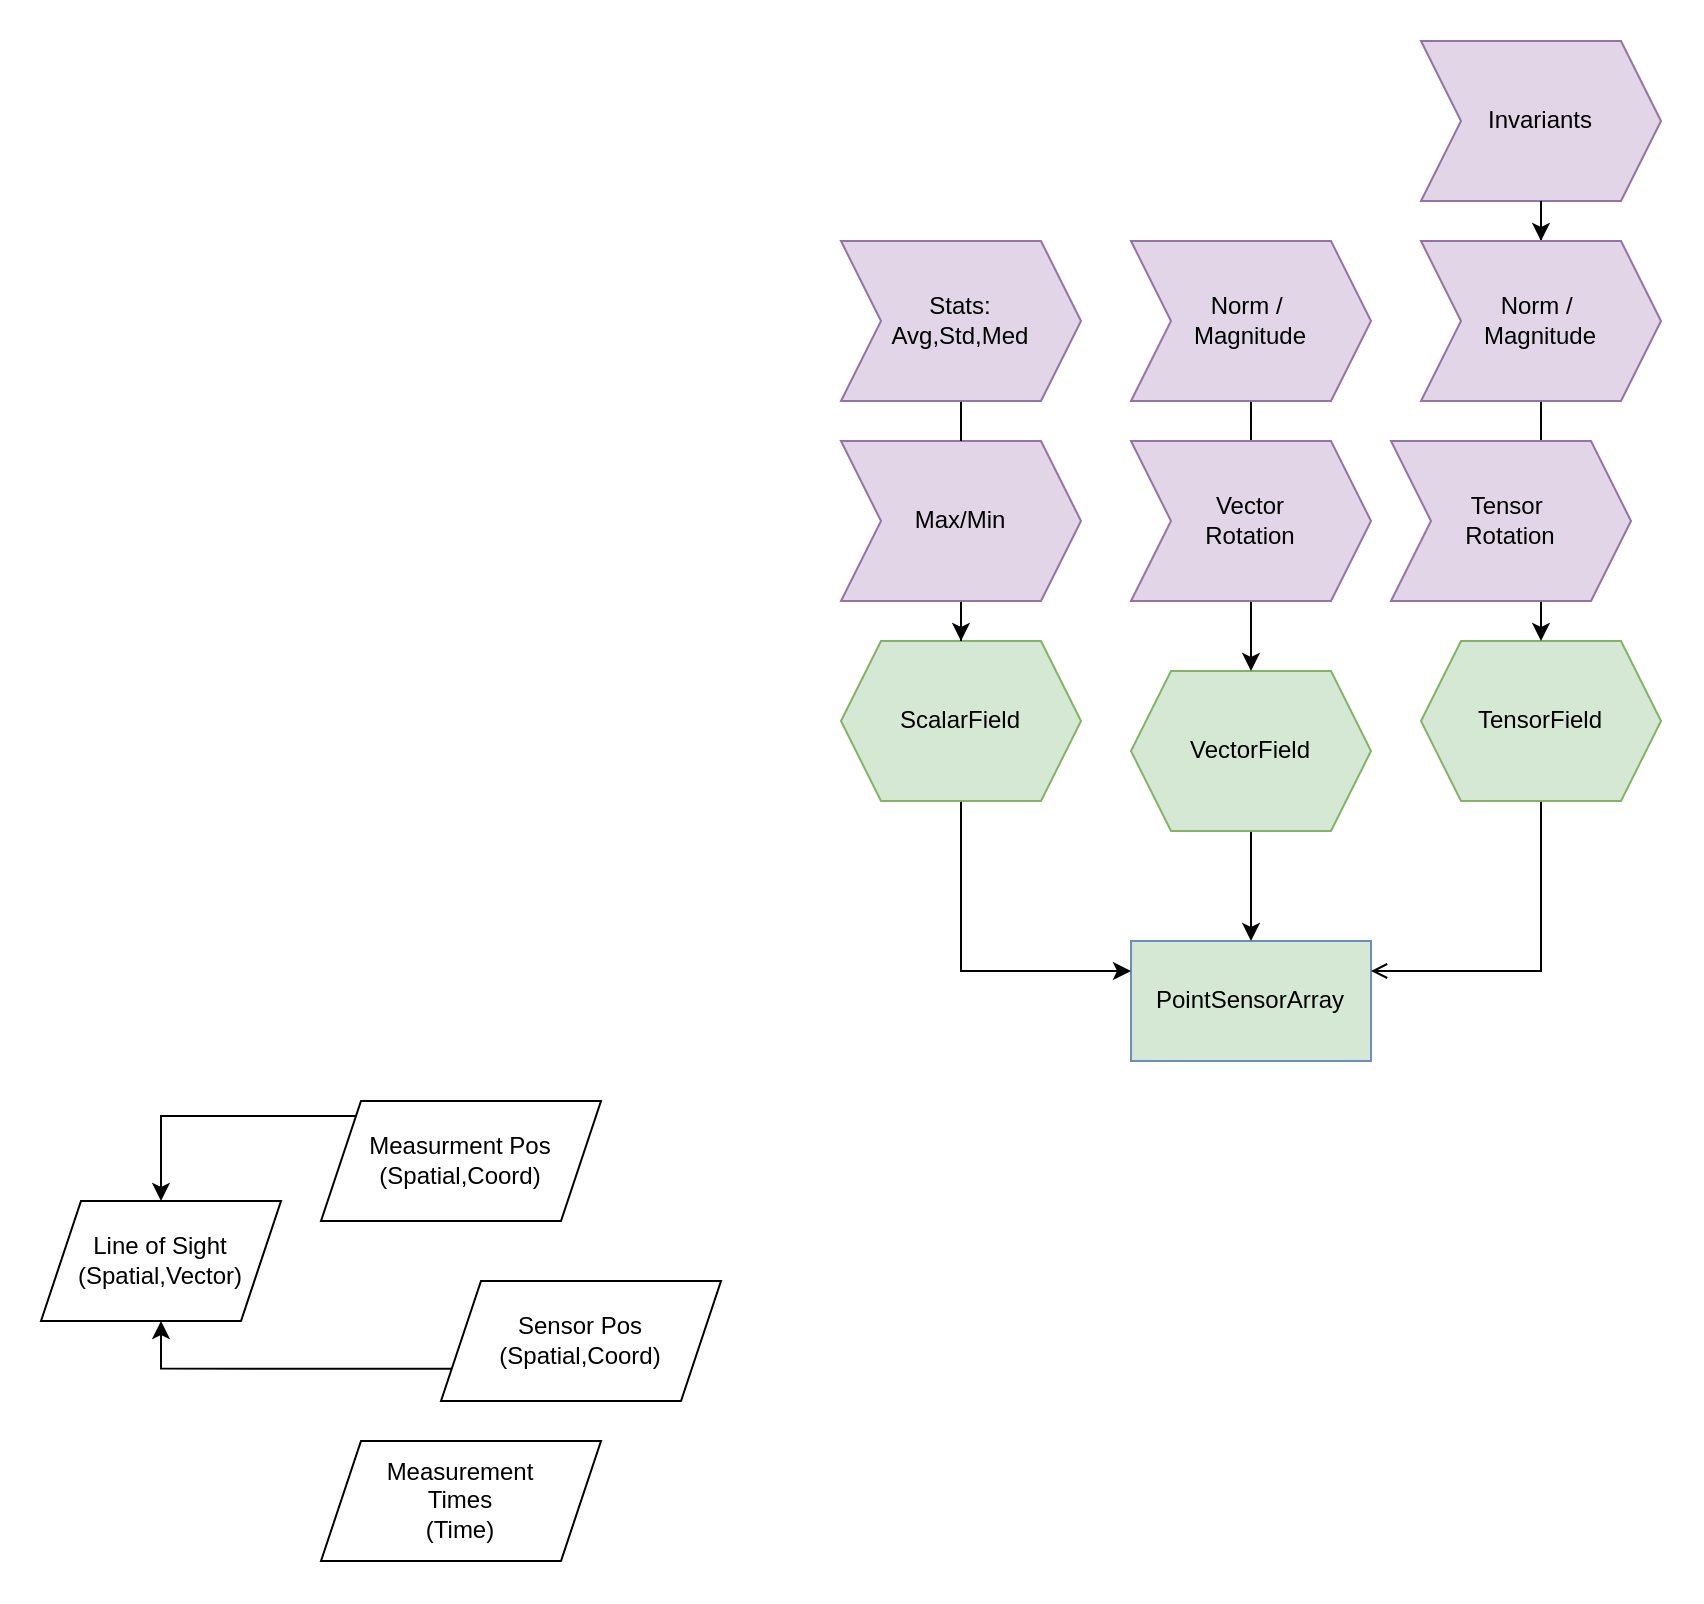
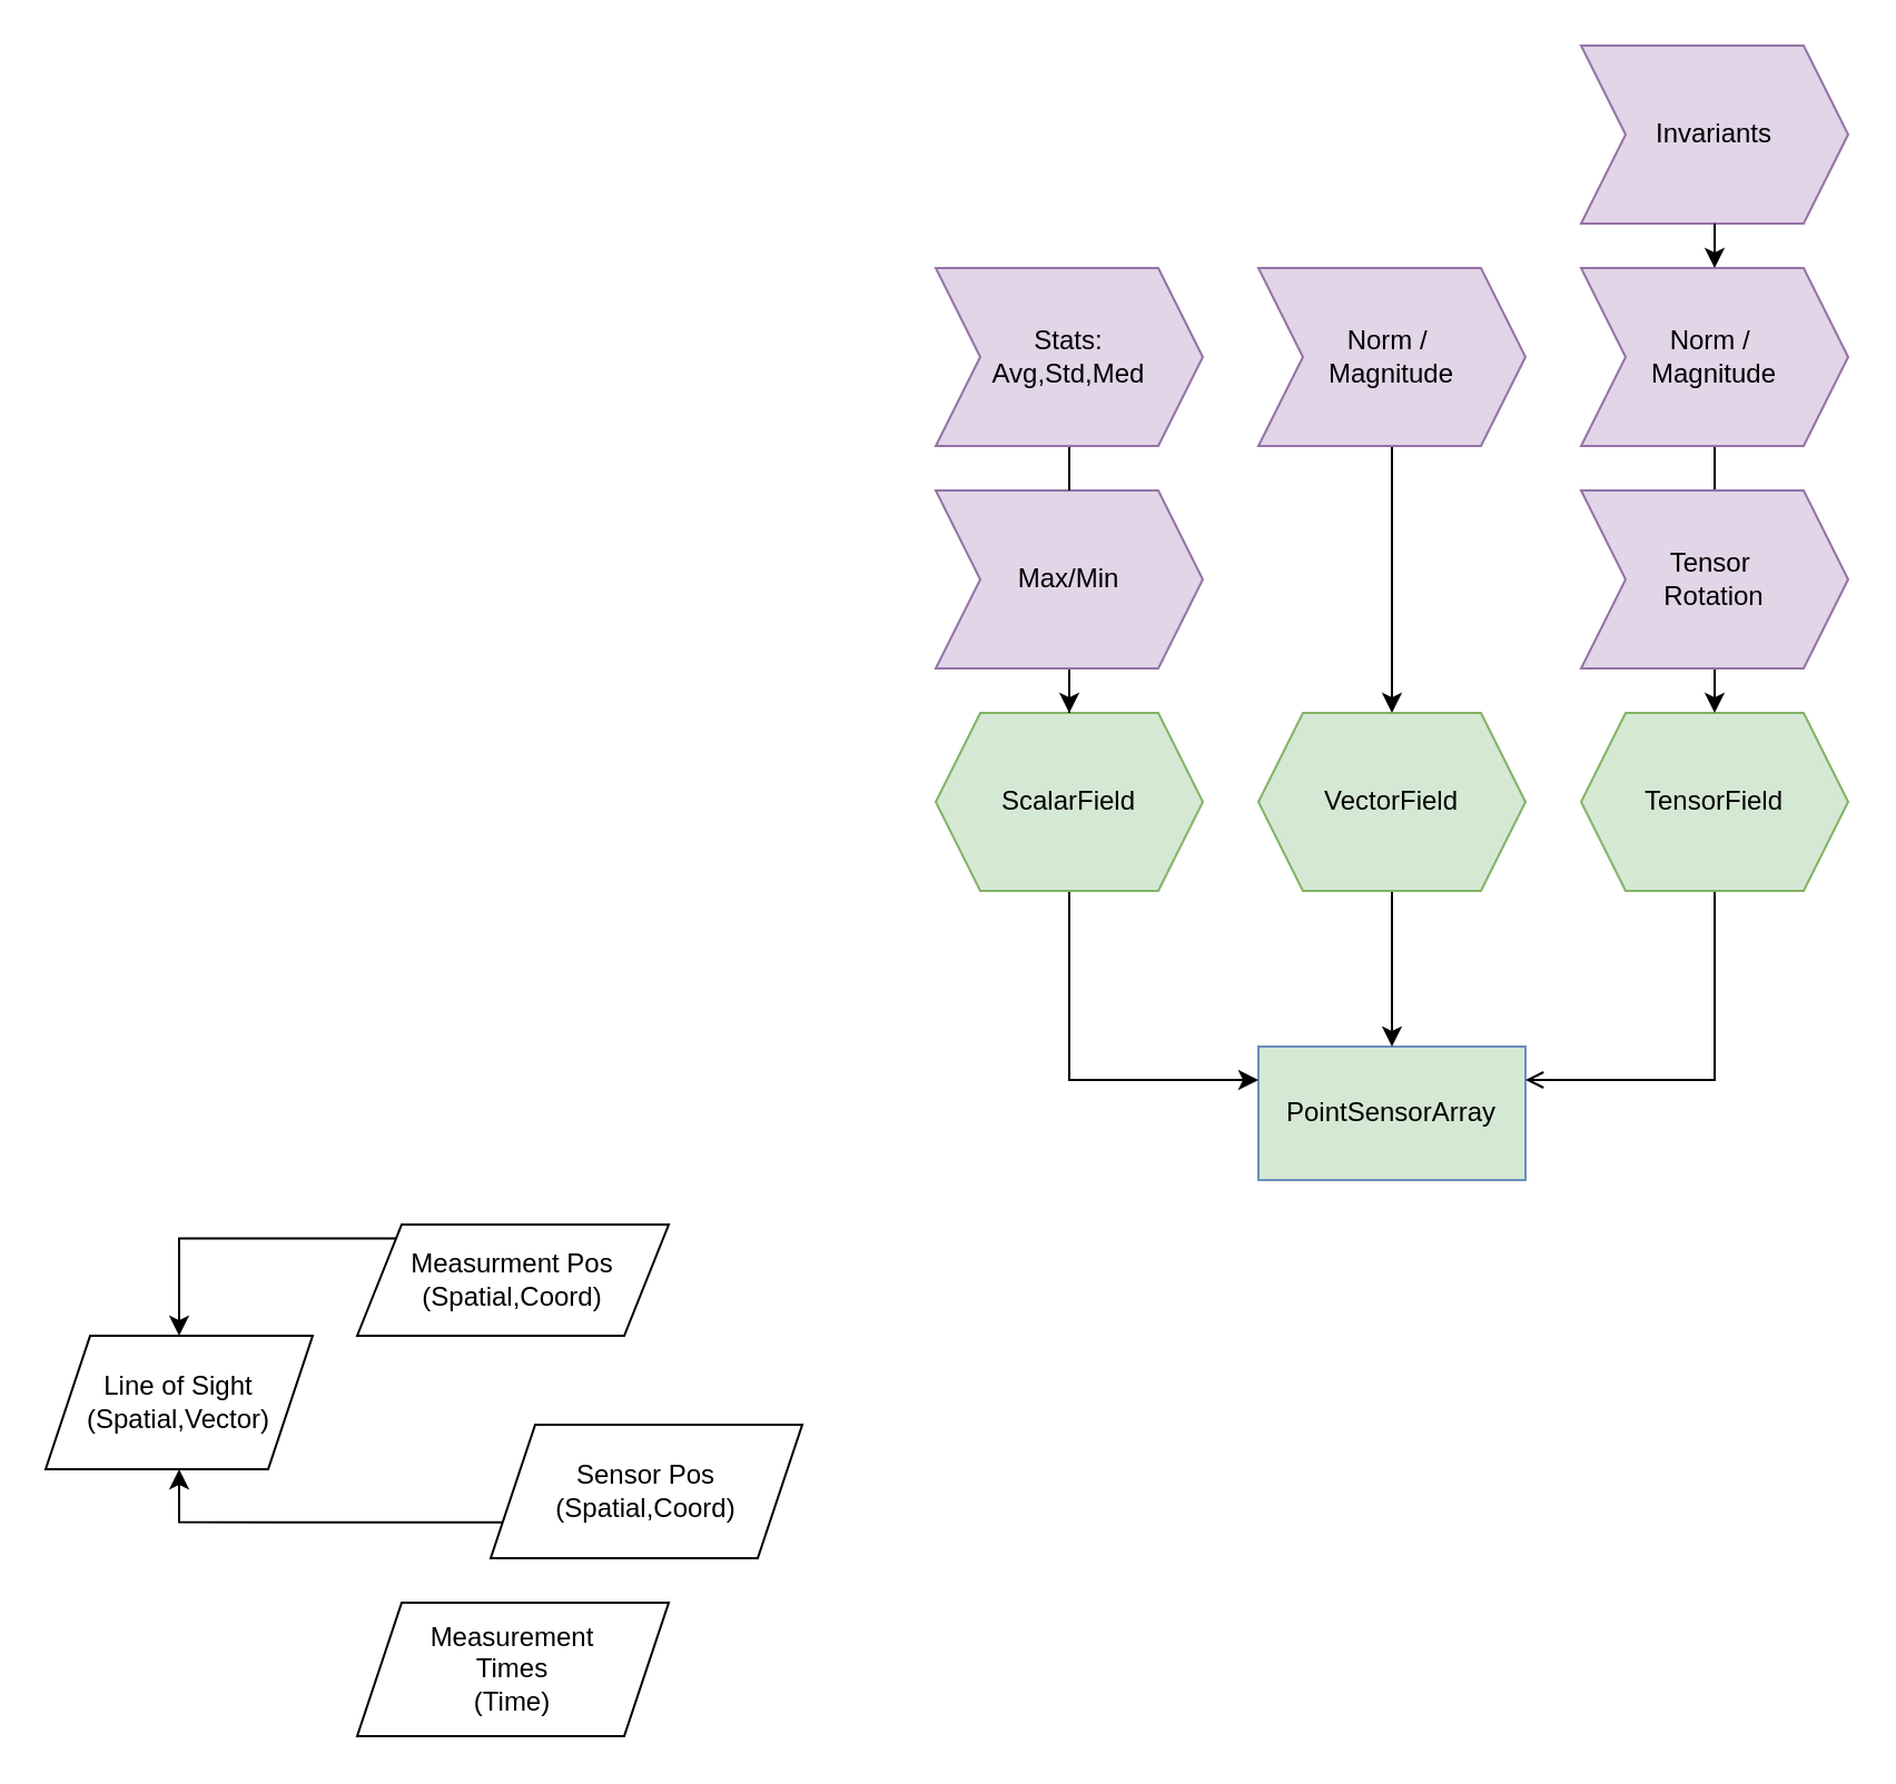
  <mxCell id="0" />
  <mxCell id="1" parent="0" />
  <mxCell id="2" value="PointSensorArray" style="rounded=0;whiteSpace=wrap;html=1;fillColor=#d5e8d4;strokeColor=#6c8ebf;" parent="1" vertex="1"><mxGeometry x="565" y="470" width="120" height="60" as="geometry" /></mxCell>
  <mxCell id="3" style="edgeStyle=orthogonalEdgeStyle;rounded=0;orthogonalLoop=1;jettySize=auto;html=1;entryX=0;entryY=0.25;entryDx=0;entryDy=0;exitX=0.5;exitY=1;exitDx=0;exitDy=0;" edge="1" parent="1" source="4" target="2"><mxGeometry relative="1" as="geometry" /></mxCell>
  <mxCell id="4" value="ScalarField" style="shape=hexagon;perimeter=hexagonPerimeter2;whiteSpace=wrap;html=1;fixedSize=1;fillColor=#d5e8d4;strokeColor=#82b366;" parent="1" vertex="1"><mxGeometry x="420" y="320" width="120" height="80" as="geometry" /></mxCell>
  <mxCell id="5" style="edgeStyle=orthogonalEdgeStyle;rounded=0;orthogonalLoop=1;jettySize=auto;html=1;exitX=0.5;exitY=1;exitDx=0;exitDy=0;entryX=0.5;entryY=0;entryDx=0;entryDy=0;" edge="1" parent="1" source="6" target="2"><mxGeometry relative="1" as="geometry" /></mxCell>
- <mxCell id="6" value="VectorField" style="shape=hexagon;perimeter=hexagonPerimeter2;whiteSpace=wrap;html=1;fixedSize=1;fillColor=#d5e8d4;strokeColor=#82b366;" parent="1" vertex="1"><mxGeometry x="565" y="335" width="120" height="80" as="geometry" /></mxCell>
+ <mxCell id="6" value="VectorField" style="shape=hexagon;perimeter=hexagonPerimeter2;whiteSpace=wrap;html=1;fixedSize=1;fillColor=#d5e8d4;strokeColor=#82b366;" parent="1" vertex="1"><mxGeometry x="565" y="320" width="120" height="80" as="geometry" /></mxCell>
  <mxCell id="7" style="edgeStyle=orthogonalEdgeStyle;rounded=0;orthogonalLoop=1;jettySize=auto;html=1;exitX=0.5;exitY=1;exitDx=0;exitDy=0;entryX=1;entryY=0.25;entryDx=0;entryDy=0;endArrow=open;" edge="1" parent="1" source="8" target="2"><mxGeometry relative="1" as="geometry" /></mxCell>
  <mxCell id="8" value="TensorField" style="shape=hexagon;perimeter=hexagonPerimeter2;whiteSpace=wrap;html=1;fixedSize=1;fillColor=#d5e8d4;strokeColor=#82b366;" parent="1" vertex="1"><mxGeometry x="710" y="320" width="120" height="80" as="geometry" /></mxCell>
  <mxCell id="9" style="edgeStyle=orthogonalEdgeStyle;rounded=0;orthogonalLoop=1;jettySize=auto;html=1;exitX=0;exitY=0;exitDx=0;exitDy=0;entryX=0.5;entryY=0;entryDx=0;entryDy=0;" parent="1" source="10" target="22" edge="1"><mxGeometry relative="1" as="geometry" /></mxCell>
- <mxCell id="10" value="Measurment Pos&lt;div&gt;(Spatial,Coord)&lt;/div&gt;" style="shape=parallelogram;perimeter=parallelogramPerimeter;whiteSpace=wrap;html=1;fixedSize=1;" parent="1" vertex="1"><mxGeometry x="160" y="550" width="140" height="60" as="geometry" /></mxCell>
+ <mxCell id="10" value="Measurment Pos&lt;div&gt;(Spatial,Coord)&lt;/div&gt;" style="shape=parallelogram;perimeter=parallelogramPerimeter;whiteSpace=wrap;html=1;fixedSize=1;" parent="1" vertex="1"><mxGeometry x="160" y="550" width="140" height="50" as="geometry" /></mxCell>
  <mxCell id="11" style="edgeStyle=orthogonalEdgeStyle;rounded=0;orthogonalLoop=1;jettySize=auto;html=1;exitX=0;exitY=0.75;exitDx=0;exitDy=0;entryX=0.5;entryY=1;entryDx=0;entryDy=0;" parent="1" source="12" target="22" edge="1"><mxGeometry relative="1" as="geometry" /></mxCell>
  <mxCell id="12" value="Sensor Pos&lt;div&gt;(Spatial,Coord)&lt;/div&gt;" style="shape=parallelogram;perimeter=parallelogramPerimeter;whiteSpace=wrap;html=1;fixedSize=1;" parent="1" vertex="1"><mxGeometry x="220" y="640" width="140" height="60" as="geometry" /></mxCell>
  <mxCell id="13" style="edgeStyle=orthogonalEdgeStyle;rounded=0;orthogonalLoop=1;jettySize=auto;html=1;" edge="1" parent="1" source="14" target="6"><mxGeometry relative="1" as="geometry" /></mxCell>
  <mxCell id="14" value="Norm /&amp;nbsp;&lt;div&gt;Magnitude&lt;/div&gt;" style="shape=step;perimeter=stepPerimeter;whiteSpace=wrap;html=1;fixedSize=1;fillColor=#e1d5e7;strokeColor=#9673a6;" parent="1" vertex="1"><mxGeometry x="565" y="120" width="120" height="80" as="geometry" /></mxCell>
- <mxCell id="15" value="&lt;div&gt;Vector&lt;/div&gt;Rotation" style="shape=step;perimeter=stepPerimeter;whiteSpace=wrap;html=1;fixedSize=1;fillColor=#e1d5e7;strokeColor=#9673a6;" parent="1" vertex="1"><mxGeometry x="565" y="220" width="120" height="80" as="geometry" /></mxCell>
  <mxCell id="16" style="edgeStyle=orthogonalEdgeStyle;rounded=0;orthogonalLoop=1;jettySize=auto;html=1;" edge="1" parent="1" source="17" target="4"><mxGeometry relative="1" as="geometry" /></mxCell>
  <mxCell id="17" value="Max/Min" style="shape=step;perimeter=stepPerimeter;whiteSpace=wrap;html=1;fixedSize=1;fillColor=#e1d5e7;strokeColor=#9673a6;" parent="1" vertex="1"><mxGeometry x="420" y="220" width="120" height="80" as="geometry" /></mxCell>
  <mxCell id="18" style="edgeStyle=orthogonalEdgeStyle;rounded=0;orthogonalLoop=1;jettySize=auto;html=1;endArrow=none;endFill=0;" edge="1" parent="1" source="19" target="17"><mxGeometry relative="1" as="geometry" /></mxCell>
  <mxCell id="19" value="Stats:&lt;div&gt;Avg,Std,Med&lt;/div&gt;" style="shape=step;perimeter=stepPerimeter;whiteSpace=wrap;html=1;fixedSize=1;fillColor=#e1d5e7;strokeColor=#9673a6;" parent="1" vertex="1"><mxGeometry x="420" y="120" width="120" height="80" as="geometry" /></mxCell>
  <mxCell id="20" style="edgeStyle=orthogonalEdgeStyle;rounded=0;orthogonalLoop=1;jettySize=auto;html=1;" edge="1" parent="1" source="26" target="8"><mxGeometry relative="1" as="geometry" /></mxCell>
  <mxCell id="21" value="Invariants" style="shape=step;perimeter=stepPerimeter;whiteSpace=wrap;html=1;fixedSize=1;fillColor=#e1d5e7;strokeColor=#9673a6;" parent="1" vertex="1"><mxGeometry x="710" y="20" width="120" height="80" as="geometry" /></mxCell>
  <mxCell id="22" value="Line of Sight&lt;div&gt;(Spatial,Vector)&lt;/div&gt;" style="shape=parallelogram;perimeter=parallelogramPerimeter;whiteSpace=wrap;html=1;fixedSize=1;" parent="1" vertex="1"><mxGeometry x="20" y="600" width="120" height="60" as="geometry" /></mxCell>
  <mxCell id="23" value="Measurement&lt;div&gt;Times&lt;/div&gt;&lt;div&gt;(Time)&lt;/div&gt;" style="shape=parallelogram;perimeter=parallelogramPerimeter;whiteSpace=wrap;html=1;fixedSize=1;" parent="1" vertex="1"><mxGeometry x="160" y="720" width="140" height="60" as="geometry" /></mxCell>
- <mxCell id="24" value="Tensor&amp;nbsp;&lt;div&gt;Rotation&lt;div&gt;&lt;/div&gt;&lt;/div&gt;" style="shape=step;perimeter=stepPerimeter;whiteSpace=wrap;html=1;fixedSize=1;fillColor=#e1d5e7;strokeColor=#9673a6;" parent="1" vertex="1"><mxGeometry x="695" y="220" width="120" height="80" as="geometry" /></mxCell>
+ <mxCell id="24" value="Tensor&amp;nbsp;&lt;div&gt;Rotation&lt;div&gt;&lt;/div&gt;&lt;/div&gt;" style="shape=step;perimeter=stepPerimeter;whiteSpace=wrap;html=1;fixedSize=1;fillColor=#e1d5e7;strokeColor=#9673a6;" parent="1" vertex="1"><mxGeometry x="710" y="220" width="120" height="80" as="geometry" /></mxCell>
  <mxCell id="25" value="" style="edgeStyle=orthogonalEdgeStyle;rounded=0;orthogonalLoop=1;jettySize=auto;html=1;" edge="1" parent="1" source="21" target="26"><mxGeometry relative="1" as="geometry"><mxPoint x="770" y="100" as="sourcePoint" /><mxPoint x="770" y="320" as="targetPoint" /></mxGeometry></mxCell>
  <mxCell id="26" value="Norm /&amp;nbsp;&lt;div&gt;Magnitude&lt;/div&gt;" style="shape=step;perimeter=stepPerimeter;whiteSpace=wrap;html=1;fixedSize=1;fillColor=#e1d5e7;strokeColor=#9673a6;" parent="1" vertex="1"><mxGeometry x="710" y="120" width="120" height="80" as="geometry" /></mxCell>
